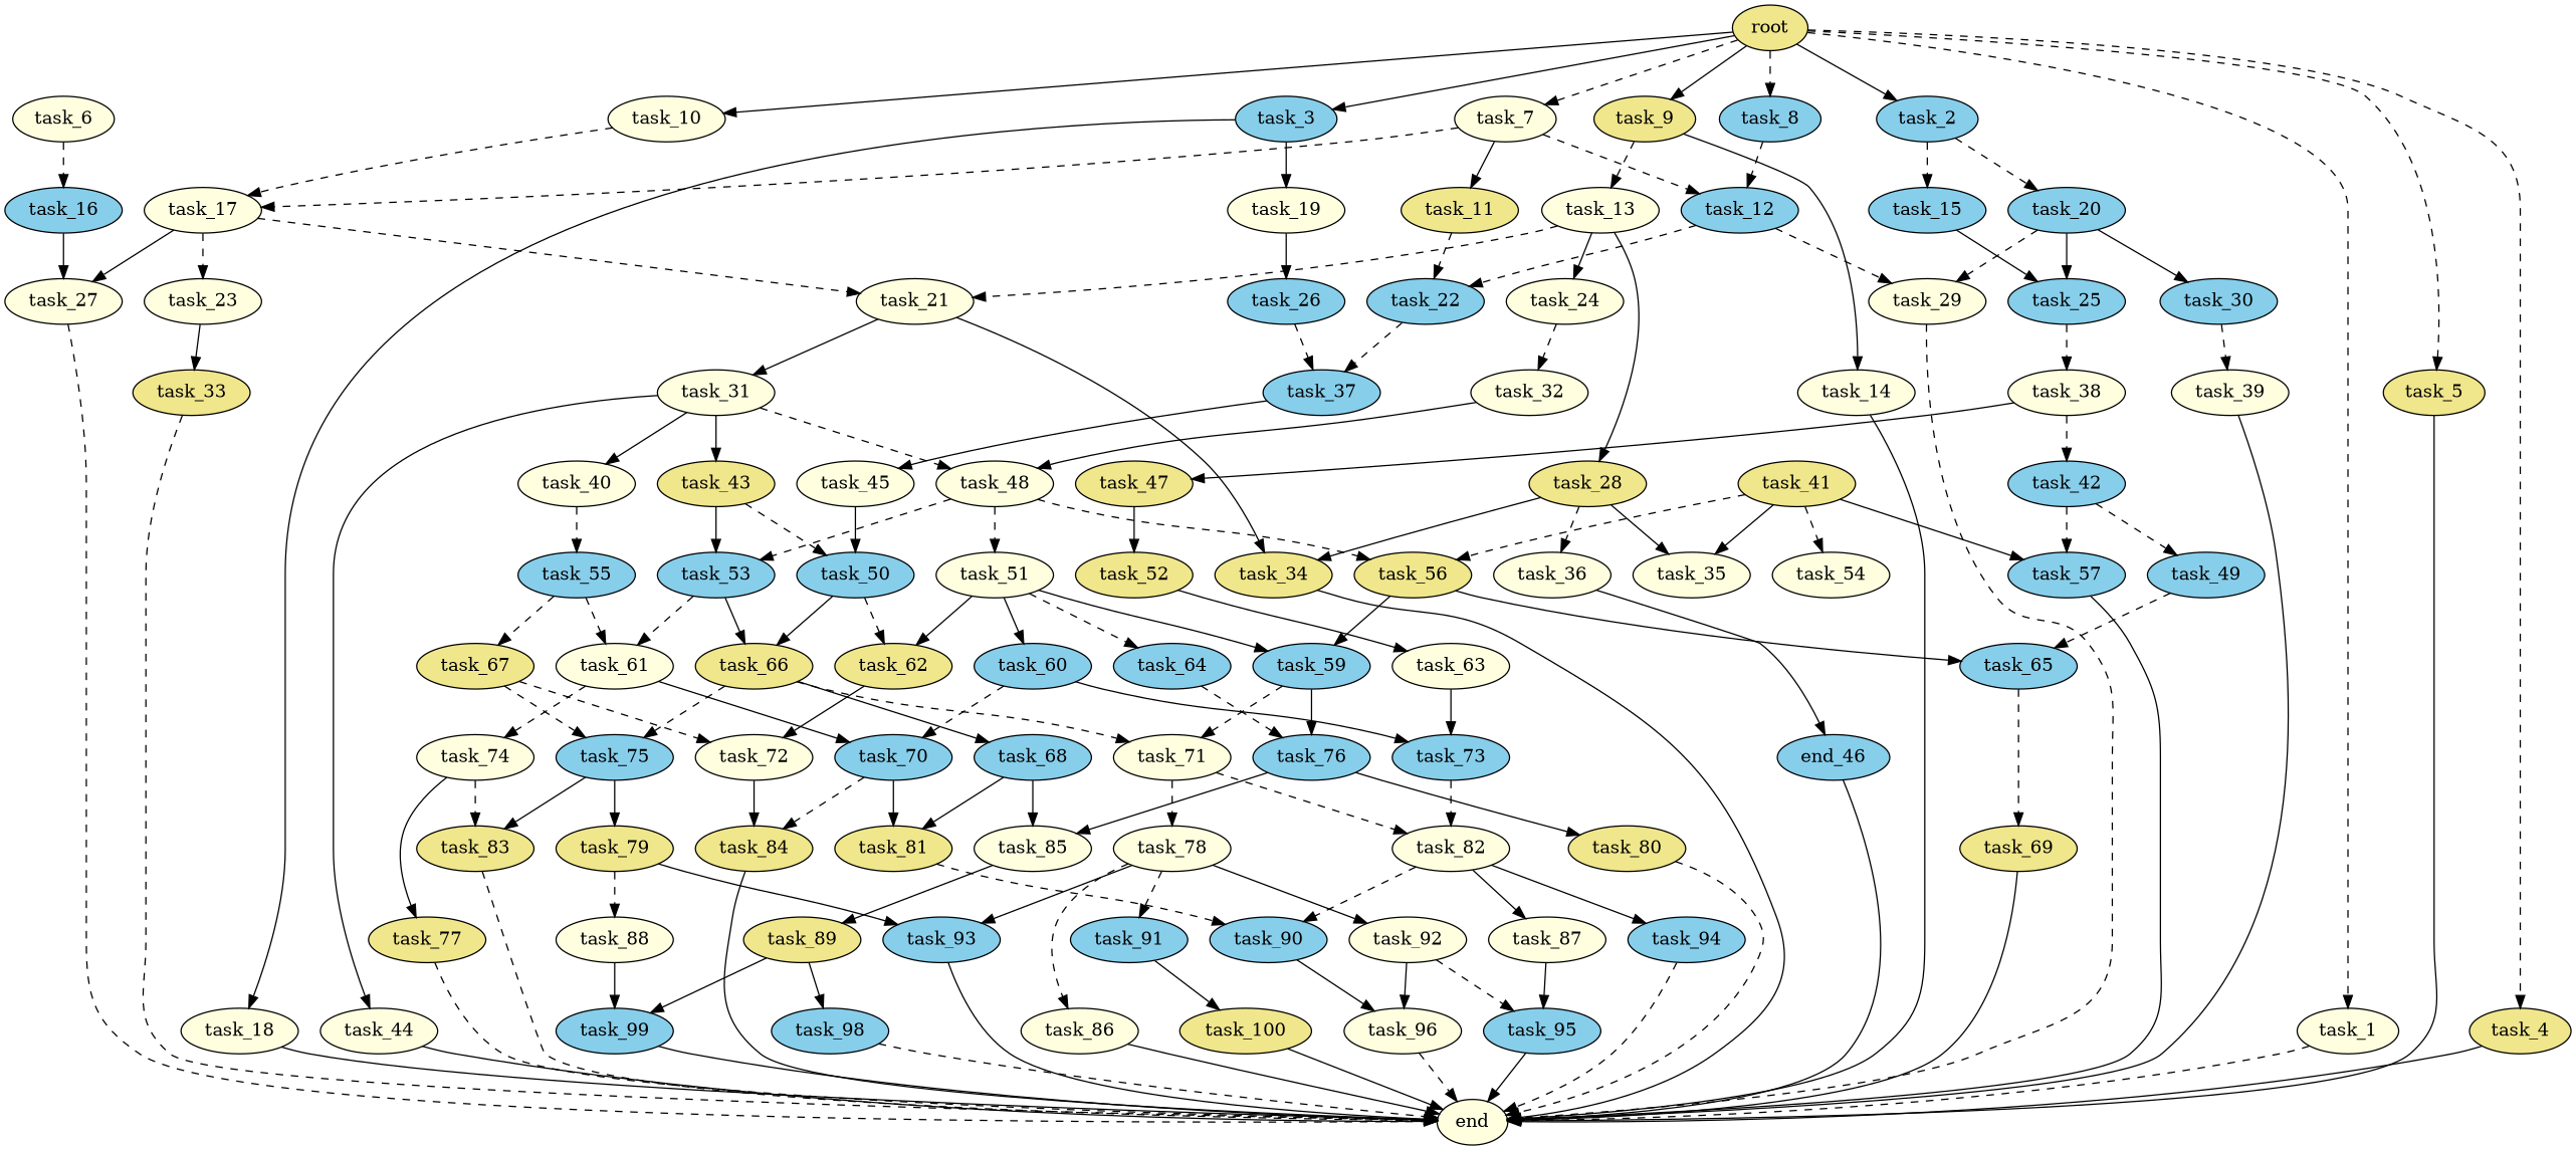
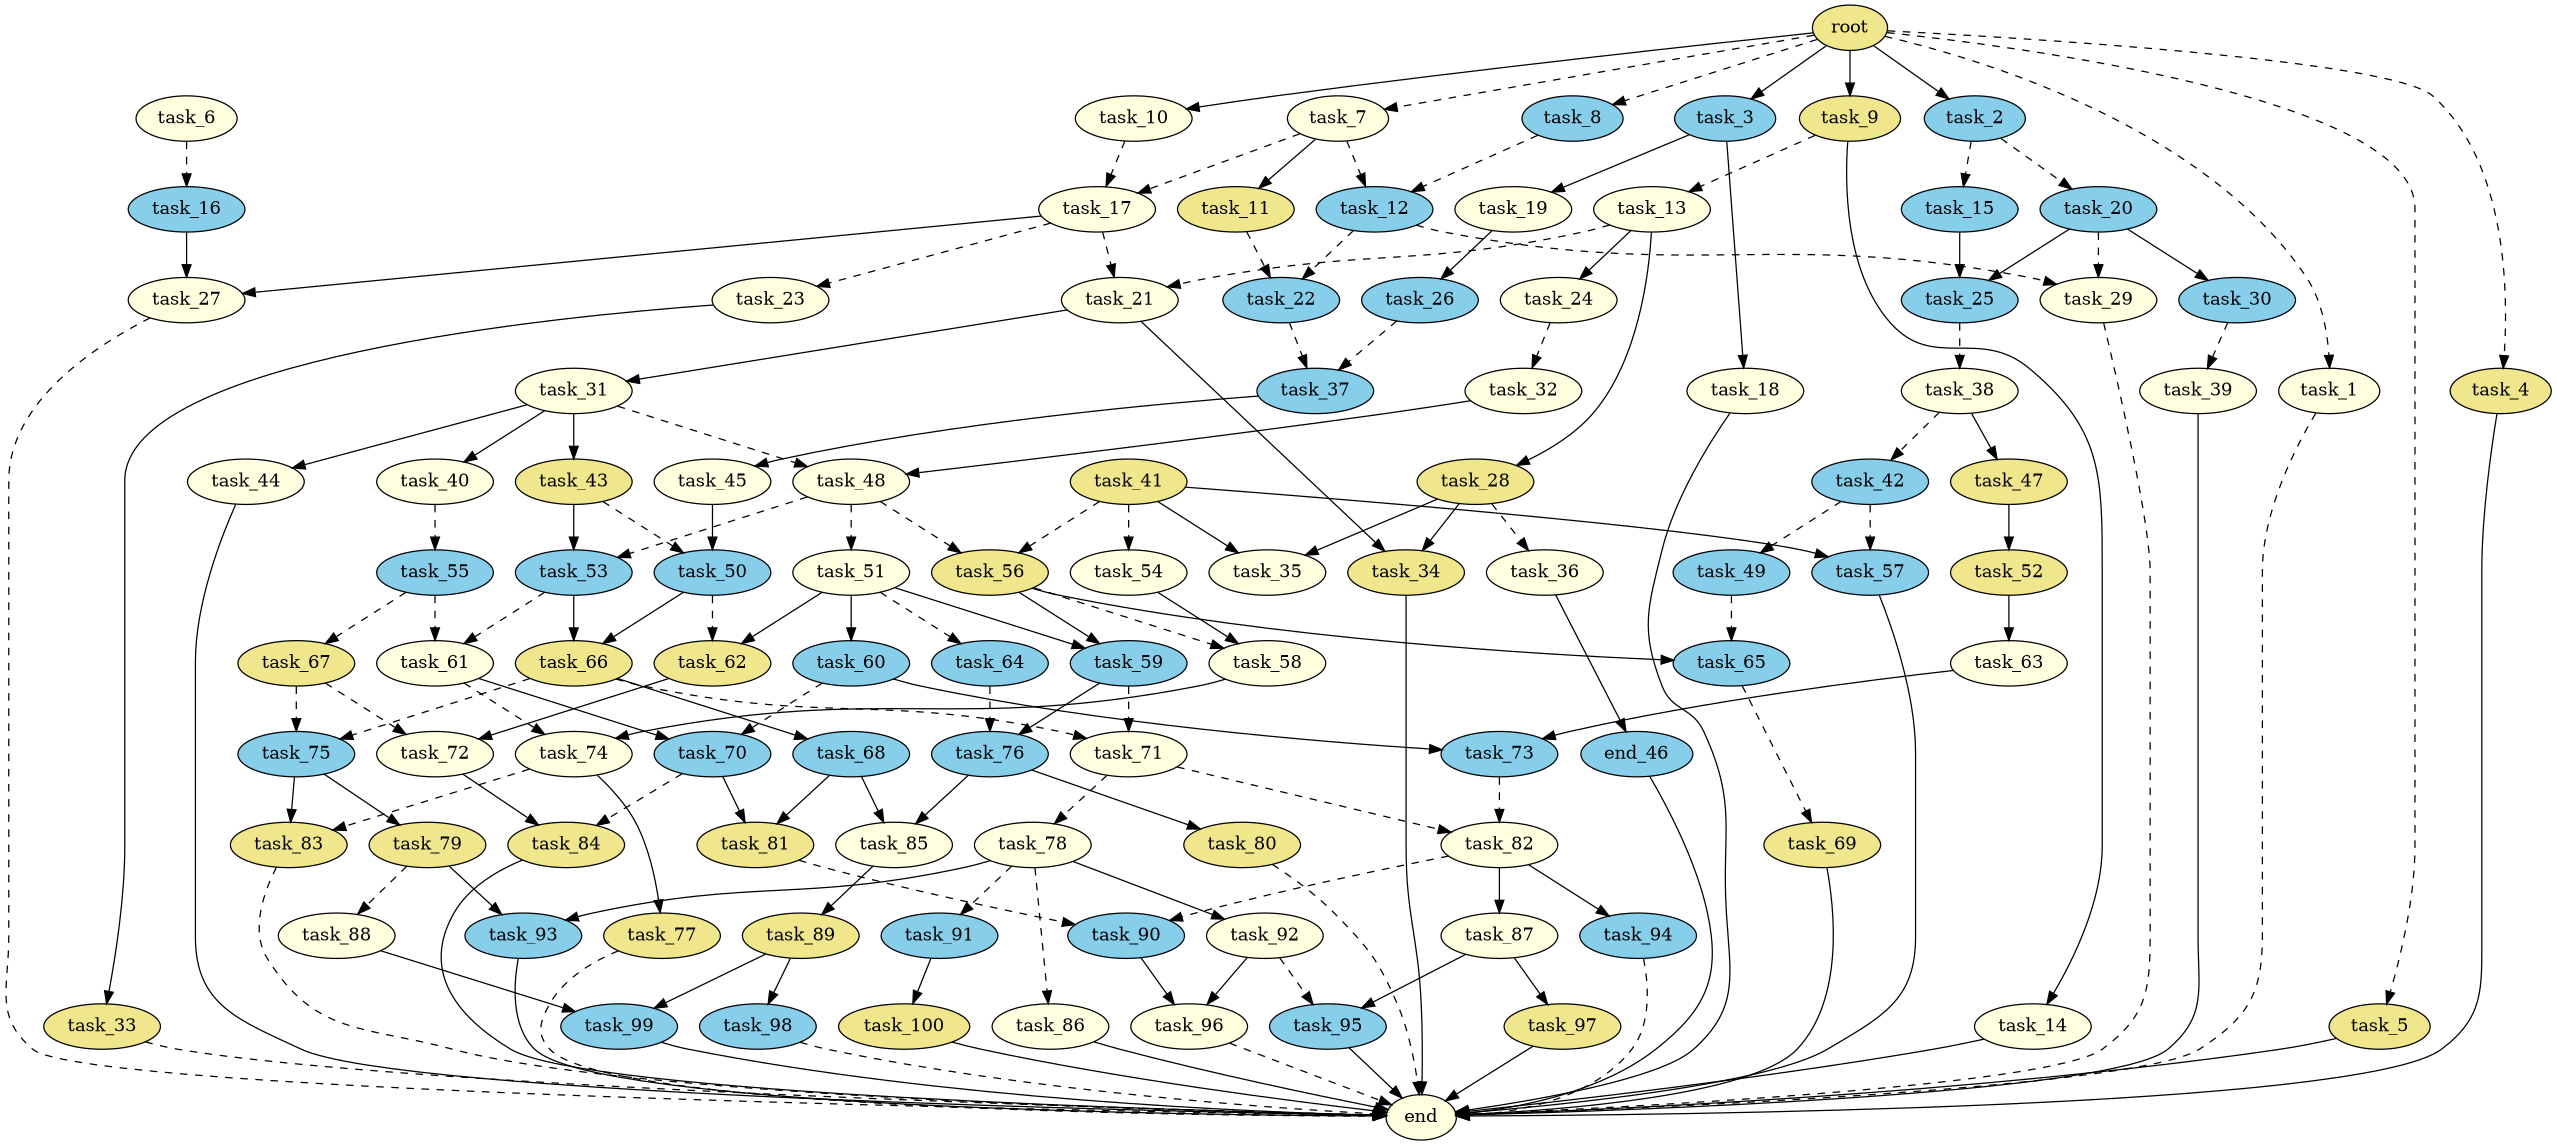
  digraph {
    node [fillcolor=lightyellow style=filled]
    edge [style=solid]
    task_26 [fillcolor=skyblue]
    task_19
    task_37 [fillcolor=skyblue]
    task_53 [fillcolor=skyblue]
    task_61
    task_66 [fillcolor=khaki]
    task_70 [fillcolor=skyblue]
    task_74
    task_71
    task_68 [fillcolor=skyblue]
    task_75 [fillcolor=skyblue]
    task_69 [fillcolor=khaki]
    end
    task_25 [fillcolor=skyblue]
    task_38
    task_47 [fillcolor=khaki]
    task_42 [fillcolor=skyblue]
    task_59 [fillcolor=skyblue]
    task_51
    task_60 [fillcolor=skyblue]
    task_62 [fillcolor=khaki]
    task_64 [fillcolor=skyblue]
    task_76 [fillcolor=skyblue]
    task_73 [fillcolor=skyblue]
    task_72
    task_84 [fillcolor=khaki]
    task_81 [fillcolor=khaki]
    task_83 [fillcolor=khaki]
    task_77 [fillcolor=khaki]
    task_85
    task_80 [fillcolor=khaki]
    task_78
    task_82
    task_16 [fillcolor=skyblue]
    task_6
    task_27
    root [fillcolor=khaki]
    task_3 [fillcolor=skyblue]
    task_9 [fillcolor=khaki]
    task_8 [fillcolor=skyblue]
    task_7
    task_1
    task_5 [fillcolor=khaki]
    task_4 [fillcolor=khaki]
    task_2 [fillcolor=skyblue]
    task_10
    task_18
    task_13
    task_14
    task_12 [fillcolor=skyblue]
    task_11 [fillcolor=khaki]
    task_17
    task_20 [fillcolor=skyblue]
    task_15 [fillcolor=skyblue]
    task_89 [fillcolor=khaki]
    task_48
    task_56 [fillcolor=khaki]
+   task_58
    task_65 [fillcolor=skyblue]
    task_86
    task_22 [fillcolor=skyblue]
    task_54
    n63 [fillcolor=skyblue label=end_46]
    task_36
+   task_97 [fillcolor=khaki]
    task_57 [fillcolor=skyblue]
    task_45
    task_28 [fillcolor=khaki]
    task_35
    task_34 [fillcolor=khaki]
    task_41 [fillcolor=khaki]
    task_93 [fillcolor=skyblue]
    task_92
    task_91 [fillcolor=skyblue]
    task_95 [fillcolor=skyblue]
    task_96
    task_100 [fillcolor=khaki]
    task_52 [fillcolor=khaki]
    task_63
    task_43 [fillcolor=khaki]
    task_50 [fillcolor=skyblue]
    task_94 [fillcolor=skyblue]
    task_21
    task_24
    task_90 [fillcolor=skyblue]
    task_33 [fillcolor=khaki]
    task_23
    task_99 [fillcolor=skyblue]
    task_88
    task_29
    task_87
    task_49 [fillcolor=skyblue]
    task_31
    task_32
    task_98 [fillcolor=skyblue]
    task_67 [fillcolor=khaki]
    task_79 [fillcolor=khaki]
    task_44
    task_40
    task_30 [fillcolor=skyblue]
    task_39
    task_55 [fillcolor=skyblue]
    task_26 -> task_37 [style=dashed]
    task_19 -> task_26
    task_37 -> task_45
    task_53 -> task_61 [style=dashed]
    task_53 -> task_66
    task_61 -> task_70
    task_61 -> task_74 [style=dashed]
    task_66 -> task_71 [style=dashed]
    task_66 -> task_68
    task_66 -> task_75 [style=dashed]
    task_70 -> task_84 [style=dashed]
    task_70 -> task_81
    task_74 -> task_83 [style=dashed]
    task_74 -> task_77
    task_71 -> task_78 [style=dashed]
    task_71 -> task_82 [style=dashed]
    task_68 -> task_81
    task_68 -> task_85
    task_75 -> task_83
    task_75 -> task_79
    task_69 -> end
    task_25 -> task_38 [style=dashed]
    task_38 -> task_47
    task_38 -> task_42 [style=dashed]
    task_47 -> task_52
    task_42 -> task_57 [style=dashed]
    task_42 -> task_49 [style=dashed]
    task_59 -> task_71 [style=dashed]
    task_59 -> task_76
    task_51 -> task_59
    task_51 -> task_60
    task_51 -> task_62
    task_51 -> task_64 [style=dashed]
    task_60 -> task_70 [style=dashed]
    task_60 -> task_73
    task_62 -> task_72
    task_64 -> task_76 [style=dashed]
    task_76 -> task_85
    task_76 -> task_80
    task_73 -> task_82 [style=dashed]
    task_72 -> task_84
    task_84 -> end
    task_81 -> task_90 [style=dashed]
    task_83 -> end [style=dashed]
    task_77 -> end [style=dashed]
    task_85 -> task_89
    task_80 -> end [style=dashed]
    task_78 -> task_86 [style=dashed]
    task_78 -> task_93
    task_78 -> task_92
    task_78 -> task_91 [style=dashed]
    task_82 -> task_94
    task_82 -> task_90 [style=dashed]
    task_82 -> task_87
    task_16 -> task_27
    task_6 -> task_16 [style=dashed]
    task_27 -> end [style=dashed]
    root -> task_3
    root -> task_9
    root -> task_8 [style=dashed]
    root -> task_7 [style=dashed]
    root -> task_1 [style=dashed]
    root -> task_5 [style=dashed]
    root -> task_4 [style=dashed]
    root -> task_2
    root -> task_10
    task_3 -> task_19
    task_3 -> task_18
    task_9 -> task_13 [style=dashed]
    task_9 -> task_14
    task_8 -> task_12 [style=dashed]
    task_7 -> task_12 [style=dashed]
    task_7 -> task_11
    task_7 -> task_17 [style=dashed]
    task_1 -> end [style=dashed]
    task_5 -> end
    task_4 -> end
    task_2 -> task_20 [style=dashed]
    task_2 -> task_15 [style=dashed]
    task_10 -> task_17 [style=dashed]
    task_18 -> end
    task_13 -> task_28
    task_13 -> task_21 [style=dashed]
    task_13 -> task_24
    task_14 -> end
    task_12 -> task_22 [style=dashed]
    task_12 -> task_29 [style=dashed]
    task_11 -> task_22 [style=dashed]
    task_17 -> task_27
    task_17 -> task_21 [style=dashed]
    task_17 -> task_23 [style=dashed]
    task_20 -> task_25
    task_20 -> task_29 [style=dashed]
    task_20 -> task_30
    task_15 -> task_25
    task_89 -> task_99
    task_89 -> task_98
    task_48 -> task_53 [style=dashed]
    task_48 -> task_51 [style=dashed]
    task_48 -> task_56 [style=dashed]
    task_56 -> task_59
+   task_56 -> task_58 [style=dashed]
    task_56 -> task_65
+   task_58 -> task_74
    task_65 -> task_69 [style=dashed]
    task_86 -> end
    task_22 -> task_37 [style=dashed]
+   task_54 -> task_58
    n63 -> end
    task_36 -> n63
+   task_97 -> end
    task_57 -> end
    task_45 -> task_50
    task_28 -> task_36 [style=dashed]
    task_28 -> task_35
    task_28 -> task_34
    task_34 -> end
    task_41 -> task_56 [style=dashed]
    task_41 -> task_54 [style=dashed]
    task_41 -> task_57
    task_41 -> task_35
    task_93 -> end
    task_92 -> task_95 [style=dashed]
    task_92 -> task_96
    task_91 -> task_100
    task_95 -> end
    task_96 -> end [style=dashed]
    task_100 -> end
    task_52 -> task_63
    task_63 -> task_73
    task_43 -> task_53
    task_43 -> task_50 [style=dashed]
    task_50 -> task_66
    task_50 -> task_62 [style=dashed]
    task_94 -> end [style=dashed]
    task_21 -> task_34
    task_21 -> task_31
    task_24 -> task_32 [style=dashed]
    task_90 -> task_96
    task_33 -> end [style=dashed]
    task_23 -> task_33
    task_99 -> end
    task_88 -> task_99
    task_29 -> end [style=dashed]
+   task_87 -> task_97
    task_87 -> task_95
    task_49 -> task_65 [style=dashed]
    task_31 -> task_48 [style=dashed]
    task_31 -> task_43
    task_31 -> task_44
    task_31 -> task_40
    task_32 -> task_48
    task_98 -> end [style=dashed]
    task_67 -> task_75 [style=dashed]
    task_67 -> task_72 [style=dashed]
    task_79 -> task_93
    task_79 -> task_88 [style=dashed]
    task_44 -> end
    task_40 -> task_55 [style=dashed]
    task_30 -> task_39 [style=dashed]
    task_39 -> end
    task_55 -> task_61 [style=dashed]
    task_55 -> task_67 [style=dashed]
  }
